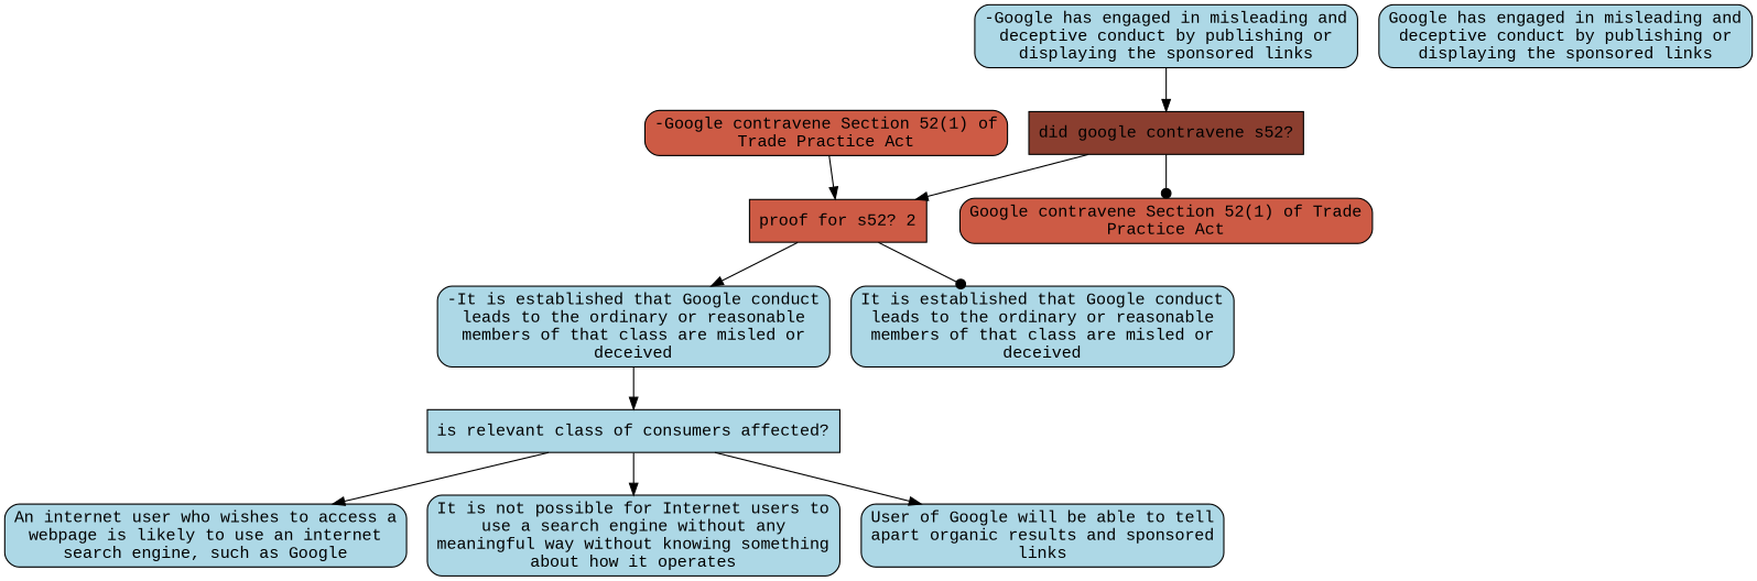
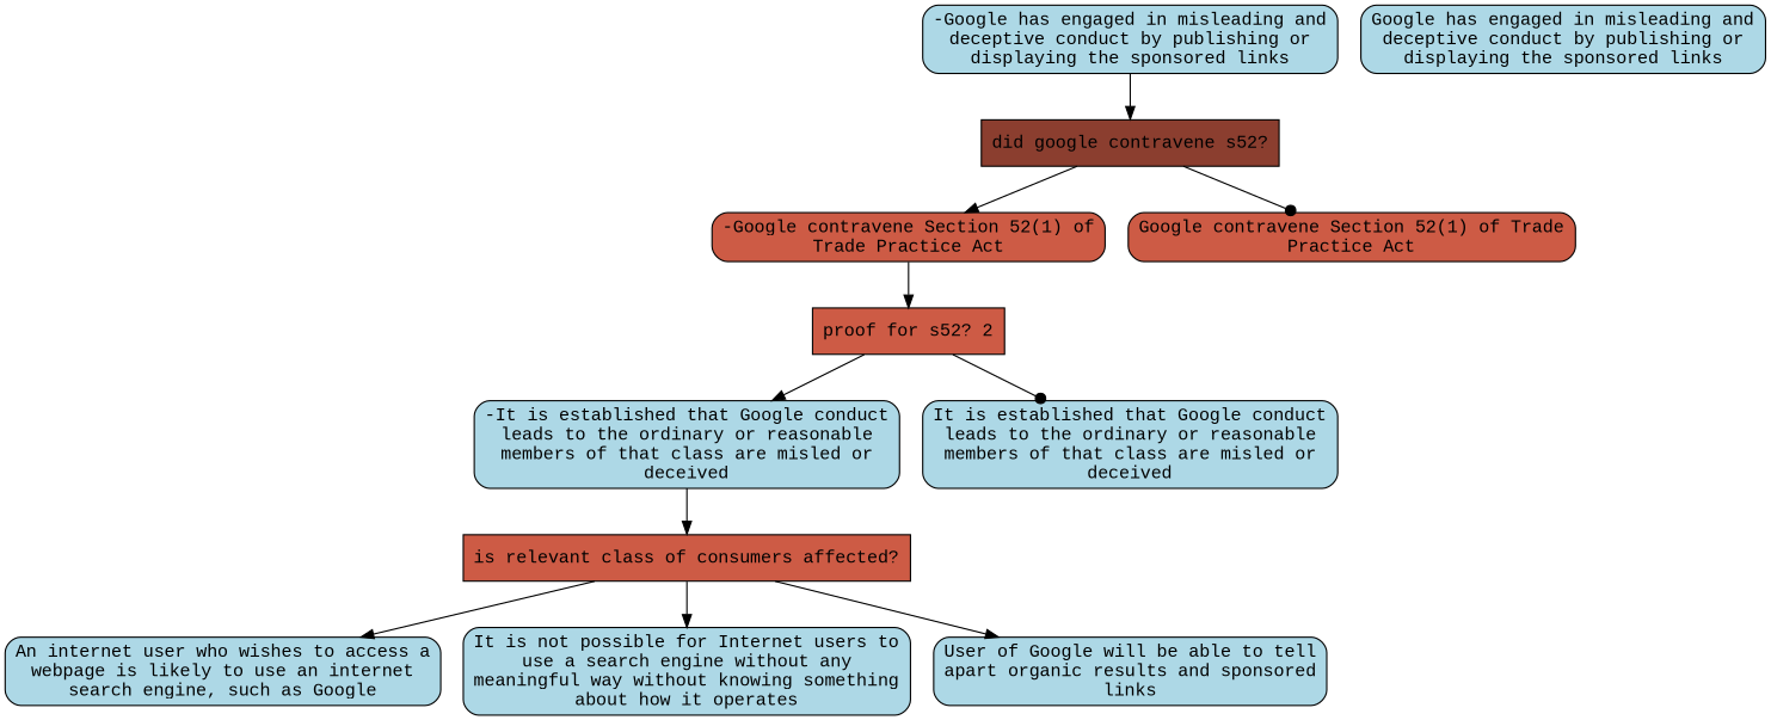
  digraph {
    fontname="Liberation Mono"
    node [color=black fillcolor=lightblue fixedsize=false fontname="Liberation Mono" shape=box style="rounded,filled"]
    edge [fontname="Liberation Mono"]
    "did google contravene s52?" [fillcolor=coral4 style=filled]
    "-Google contravene Section 52(1) of\nTrade Practice Act" [fillcolor=coral3]
    "Google contravene Section 52(1) of Trade\nPractice Act" [fillcolor=coral3]
    "proof for s52? 2" [fillcolor=coral3 style=filled]
    "-Google has engaged in misleading and\ndeceptive conduct by publishing or\ndisplaying the sponsored links"
    "Google has engaged in misleading and\ndeceptive conduct by publishing or\ndisplaying the sponsored links"
    "-It is established that Google conduct\nleads to the ordinary or reasonable\nmembers of that class are misled or\ndeceived"
    "It is established that Google conduct\nleads to the ordinary or reasonable\nmembers of that class are misled or\ndeceived"
-   "is relevant class of consumers affected?" [style=filled]
+   "is relevant class of consumers affected?" [fillcolor=coral3 style=filled]
    "An internet user who wishes to access a\nwebpage is likely to use an internet\nsearch engine, such as Google"
    "It is not possible for Internet users to\nuse a search engine without any\nmeaningful way without knowing something\nabout how it operates"
    "User of Google will be able to tell\napart organic results and sponsored\nlinks"
-   "did google contravene s52?" -> "proof for s52? 2"
+   "did google contravene s52?" -> "-Google contravene Section 52(1) of\nTrade Practice Act"
    "did google contravene s52?" -> "Google contravene Section 52(1) of Trade\nPractice Act" [arrowhead=dot]
    "-Google contravene Section 52(1) of\nTrade Practice Act" -> "proof for s52? 2"
    "proof for s52? 2" -> "-It is established that Google conduct\nleads to the ordinary or reasonable\nmembers of that class are misled or\ndeceived"
    "proof for s52? 2" -> "It is established that Google conduct\nleads to the ordinary or reasonable\nmembers of that class are misled or\ndeceived" [arrowhead=dot]
    "-Google has engaged in misleading and\ndeceptive conduct by publishing or\ndisplaying the sponsored links" -> "did google contravene s52?"
    "-It is established that Google conduct\nleads to the ordinary or reasonable\nmembers of that class are misled or\ndeceived" -> "is relevant class of consumers affected?"
    "is relevant class of consumers affected?" -> "An internet user who wishes to access a\nwebpage is likely to use an internet\nsearch engine, such as Google"
    "is relevant class of consumers affected?" -> "It is not possible for Internet users to\nuse a search engine without any\nmeaningful way without knowing something\nabout how it operates"
    "is relevant class of consumers affected?" -> "User of Google will be able to tell\napart organic results and sponsored\nlinks"
  }
